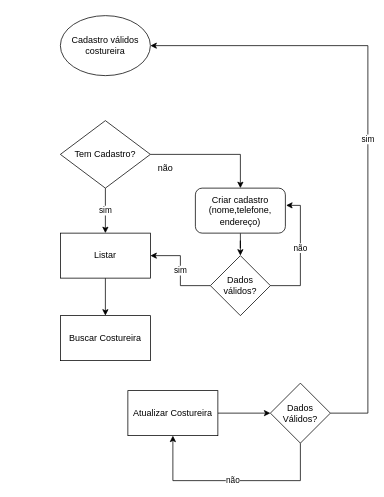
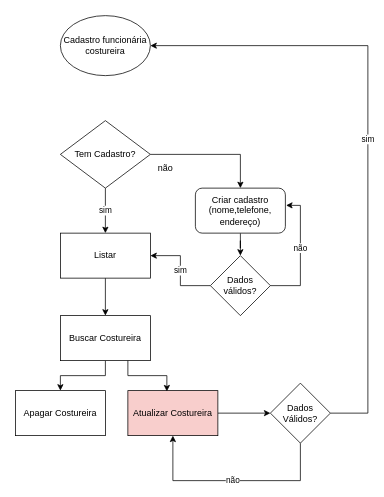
  <mxCell id="0" />
  <mxCell id="1" parent="0" />
- <mxCell id="2" value="Cadastro válidos&lt;div&gt;costureira&lt;/div&gt;" style="ellipse;whiteSpace=wrap;html=1;" vertex="1" parent="1"><mxGeometry x="80" y="20" width="120" height="80" as="geometry" /></mxCell>
+ <mxCell id="2" value="Cadastro funcionária&lt;div&gt;costureira&lt;/div&gt;" style="ellipse;whiteSpace=wrap;html=1;" vertex="1" parent="1"><mxGeometry x="80" y="20" width="120" height="80" as="geometry" /></mxCell>
  <mxCell id="3" style="edgeStyle=orthogonalEdgeStyle;rounded=0;orthogonalLoop=1;jettySize=auto;html=1;exitX=1;exitY=0.5;exitDx=0;exitDy=0;entryX=0.5;entryY=0;entryDx=0;entryDy=0;" edge="1" parent="1" source="5" target="9"><mxGeometry relative="1" as="geometry" /></mxCell>
  <mxCell id="4" value="sim" style="edgeStyle=orthogonalEdgeStyle;rounded=0;orthogonalLoop=1;jettySize=auto;html=1;entryX=0.5;entryY=0;entryDx=0;entryDy=0;" edge="1" parent="1" source="5" target="7"><mxGeometry relative="1" as="geometry" /></mxCell>
  <mxCell id="5" value="Tem Cadastro?" style="rhombus;whiteSpace=wrap;html=1;" vertex="1" parent="1"><mxGeometry x="80" y="160" width="120" height="90" as="geometry" /></mxCell>
  <mxCell id="6" style="edgeStyle=orthogonalEdgeStyle;rounded=0;orthogonalLoop=1;jettySize=auto;html=1;entryX=0.5;entryY=0;entryDx=0;entryDy=0;" edge="1" parent="1" source="7" target="11"><mxGeometry relative="1" as="geometry" /></mxCell>
  <mxCell id="7" value="Listar" style="rounded=0;whiteSpace=wrap;html=1;" vertex="1" parent="1"><mxGeometry x="80" y="310" width="120" height="60" as="geometry" /></mxCell>
  <mxCell id="8" style="edgeStyle=orthogonalEdgeStyle;rounded=0;orthogonalLoop=1;jettySize=auto;html=1;entryX=0.5;entryY=0;entryDx=0;entryDy=0;" edge="1" parent="1" source="9" target="14"><mxGeometry relative="1" as="geometry" /></mxCell>
  <mxCell id="9" value="Criar cadastro (nome,telefone,&lt;div&gt;endereço)&lt;/div&gt;" style="whiteSpace=wrap;html=1;rounded=1;" vertex="1" parent="1"><mxGeometry x="260" y="250" width="120" height="60" as="geometry" /></mxCell>
+ <mxCell id="10" style="edgeStyle=orthogonalEdgeStyle;rounded=0;orthogonalLoop=1;jettySize=auto;html=1;entryX=0.5;entryY=0;entryDx=0;entryDy=0;" edge="1" parent="1" source="11" target="16"><mxGeometry relative="1" as="geometry" /></mxCell>
  <mxCell id="11" value="Buscar Costureira" style="rounded=0;whiteSpace=wrap;html=1;" vertex="1" parent="1"><mxGeometry x="80" y="420" width="120" height="60" as="geometry" /></mxCell>
  <mxCell id="12" value="não" style="text;html=1;align=center;verticalAlign=middle;resizable=0;points=[];autosize=1;strokeColor=none;fillColor=none;" vertex="1" parent="1"><mxGeometry x="200" y="208" width="40" height="30" as="geometry" /></mxCell>
  <mxCell id="13" value="sim" style="edgeStyle=orthogonalEdgeStyle;rounded=0;orthogonalLoop=1;jettySize=auto;html=1;entryX=1;entryY=0.5;entryDx=0;entryDy=0;" edge="1" parent="1" source="14" target="7"><mxGeometry relative="1" as="geometry" /></mxCell>
  <mxCell id="14" value="Dados&lt;div&gt;válidos?&lt;/div&gt;" style="rhombus;whiteSpace=wrap;html=1;" vertex="1" parent="1"><mxGeometry x="280" y="340" width="80" height="80" as="geometry" /></mxCell>
  <mxCell id="15" value="não" style="edgeStyle=orthogonalEdgeStyle;rounded=0;orthogonalLoop=1;jettySize=auto;html=1;entryX=1.008;entryY=0.383;entryDx=0;entryDy=0;entryPerimeter=0;" edge="1" parent="1" source="14" target="9"><mxGeometry x="0.084" relative="1" as="geometry"><Array as="points"><mxPoint x="400" y="380" /><mxPoint x="400" y="273" /></Array><mxPoint as="offset" /></mxGeometry></mxCell>
+ <mxCell id="16" value="Apagar Costureira" style="rounded=0;whiteSpace=wrap;html=1;" vertex="1" parent="1"><mxGeometry x="20" y="520" width="120" height="60" as="geometry" /></mxCell>
  <mxCell id="17" style="edgeStyle=orthogonalEdgeStyle;rounded=0;orthogonalLoop=1;jettySize=auto;html=1;entryX=0;entryY=0.5;entryDx=0;entryDy=0;" edge="1" parent="1" source="18" target="22"><mxGeometry relative="1" as="geometry"><mxPoint x="360" y="550" as="targetPoint" /></mxGeometry></mxCell>
- <mxCell id="18" value="Atualizar Costureira" style="rounded=0;whiteSpace=wrap;html=1;" vertex="1" parent="1"><mxGeometry x="170" y="520" width="120" height="60" as="geometry" /></mxCell>
+ <mxCell id="18" value="Atualizar Costureira" style="rounded=0;whiteSpace=wrap;html=1;fillColor=#f8cecc;" vertex="1" parent="1"><mxGeometry x="170" y="520" width="120" height="60" as="geometry" /></mxCell>
+ <mxCell id="19" style="edgeStyle=orthogonalEdgeStyle;rounded=0;orthogonalLoop=1;jettySize=auto;html=1;exitX=0.75;exitY=1;exitDx=0;exitDy=0;entryX=0.433;entryY=0.017;entryDx=0;entryDy=0;entryPerimeter=0;" edge="1" parent="1" source="11" target="18"><mxGeometry relative="1" as="geometry" /></mxCell>
  <mxCell id="20" value="sim" style="edgeStyle=orthogonalEdgeStyle;rounded=0;orthogonalLoop=1;jettySize=auto;html=1;entryX=1;entryY=0.5;entryDx=0;entryDy=0;" edge="1" parent="1" source="22" target="2"><mxGeometry relative="1" as="geometry"><Array as="points"><mxPoint x="490" y="550" /><mxPoint x="490" y="60" /></Array></mxGeometry></mxCell>
  <mxCell id="21" value="não" style="edgeStyle=orthogonalEdgeStyle;rounded=0;orthogonalLoop=1;jettySize=auto;html=1;entryX=0.5;entryY=1;entryDx=0;entryDy=0;" edge="1" parent="1" source="22" target="18"><mxGeometry relative="1" as="geometry"><Array as="points"><mxPoint x="400" y="640" /><mxPoint x="230" y="640" /></Array></mxGeometry></mxCell>
  <mxCell id="22" value="Dados Válidos?" style="rhombus;whiteSpace=wrap;html=1;" vertex="1" parent="1"><mxGeometry x="360" y="510" width="80" height="80" as="geometry" /></mxCell>
